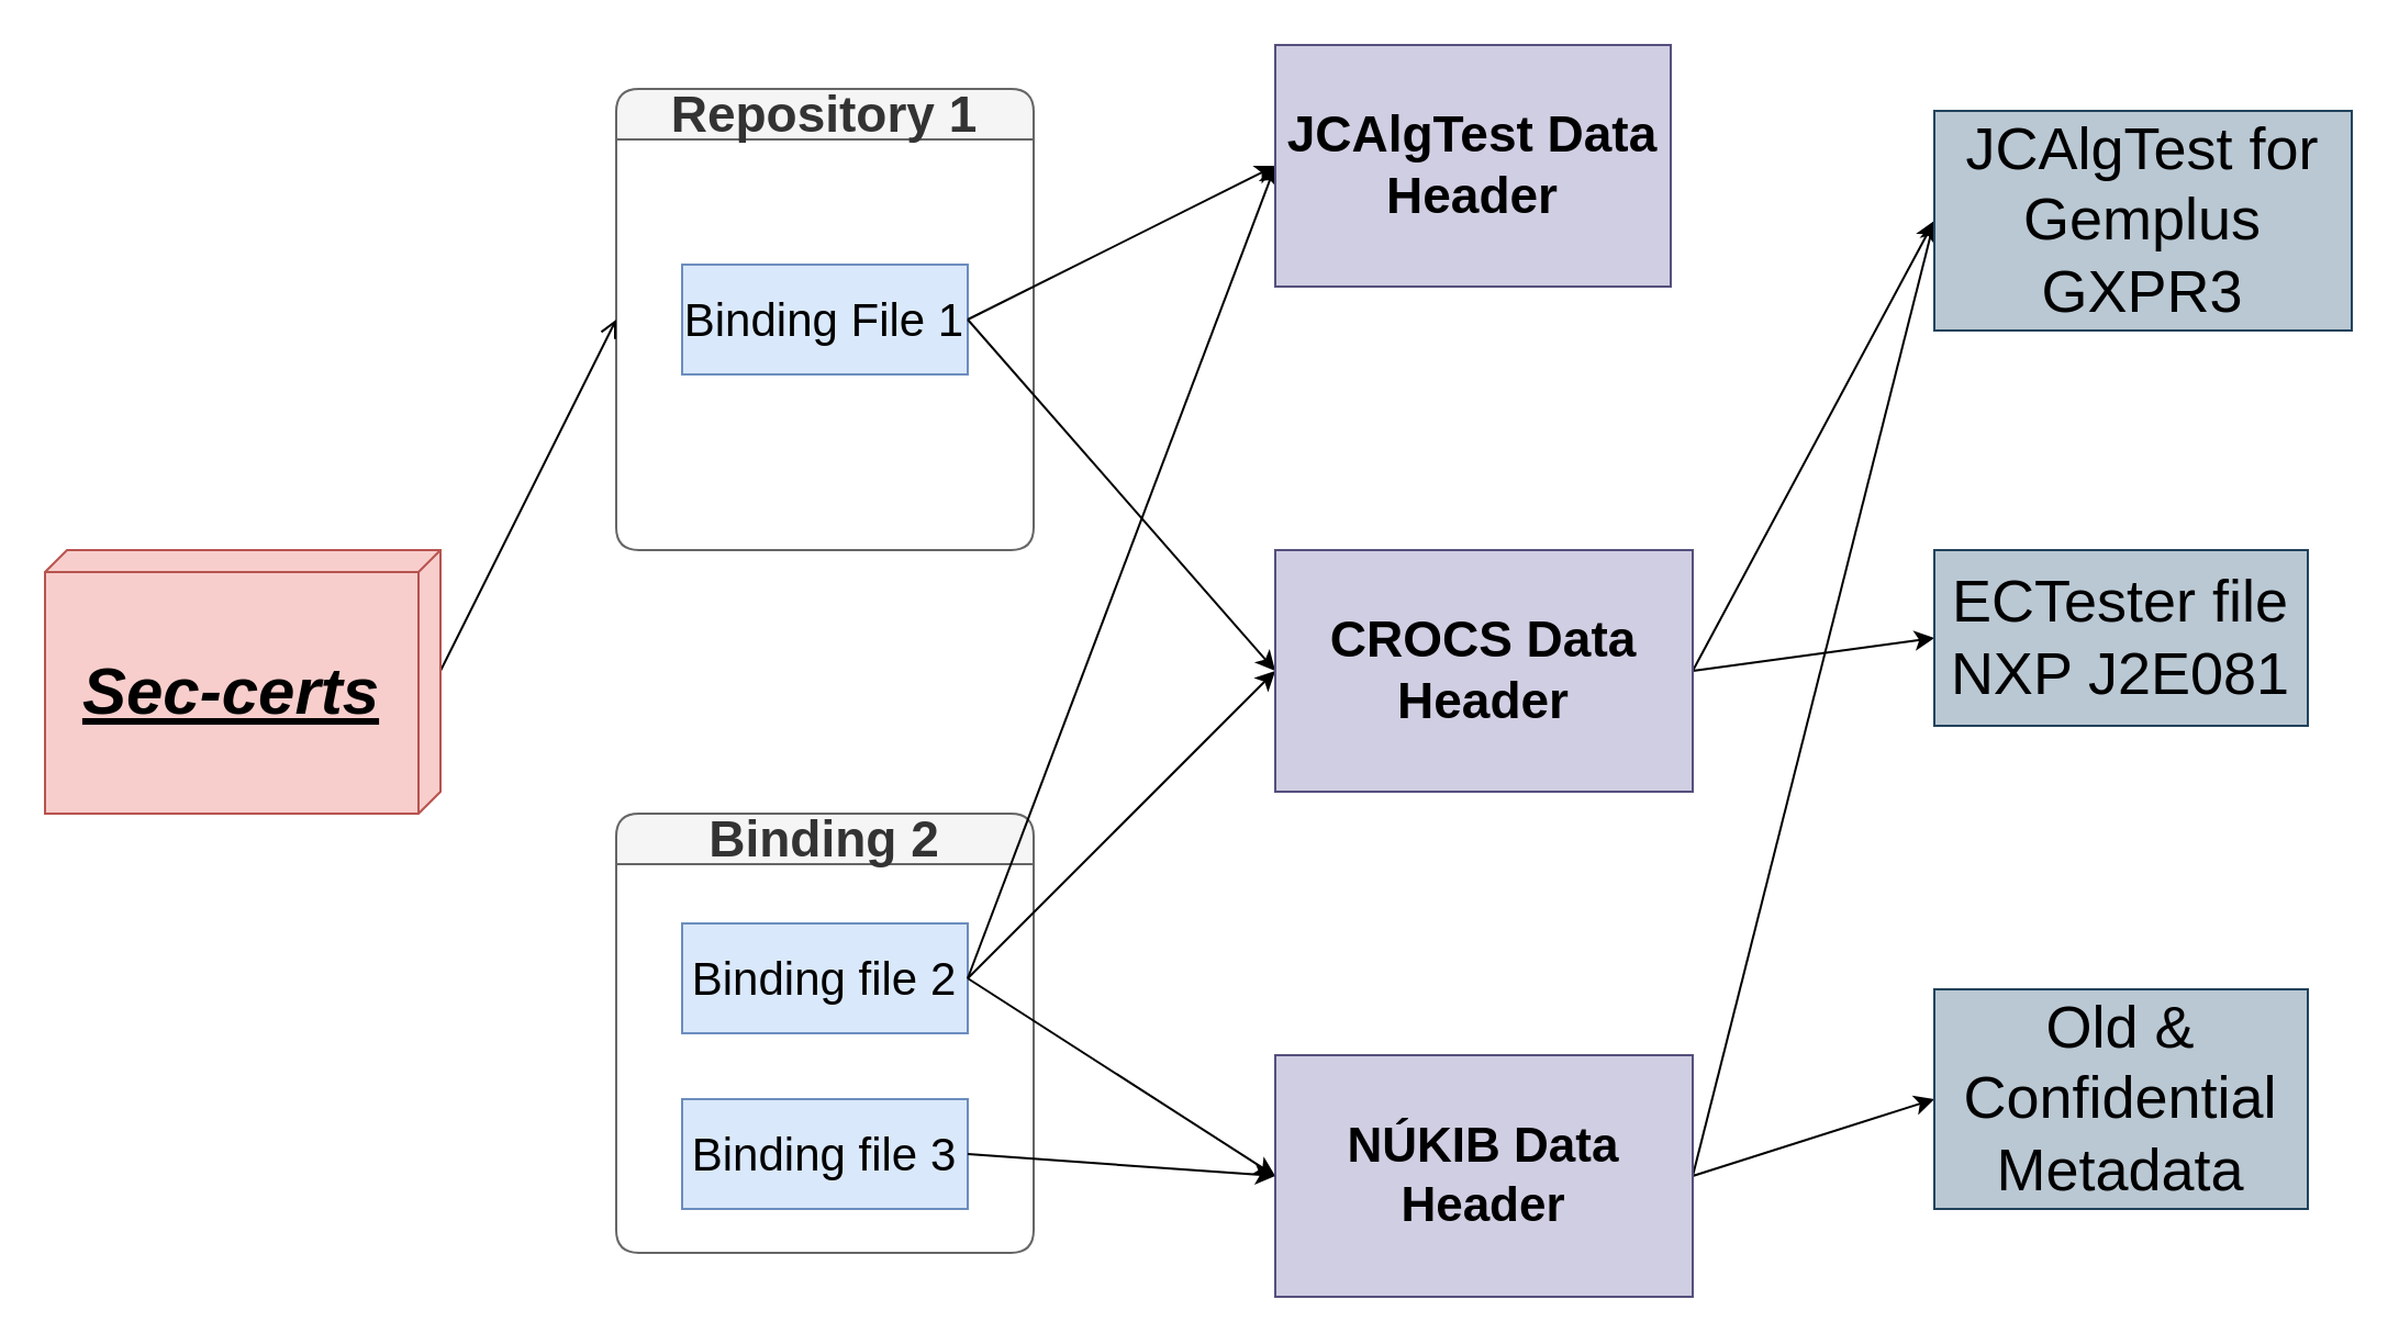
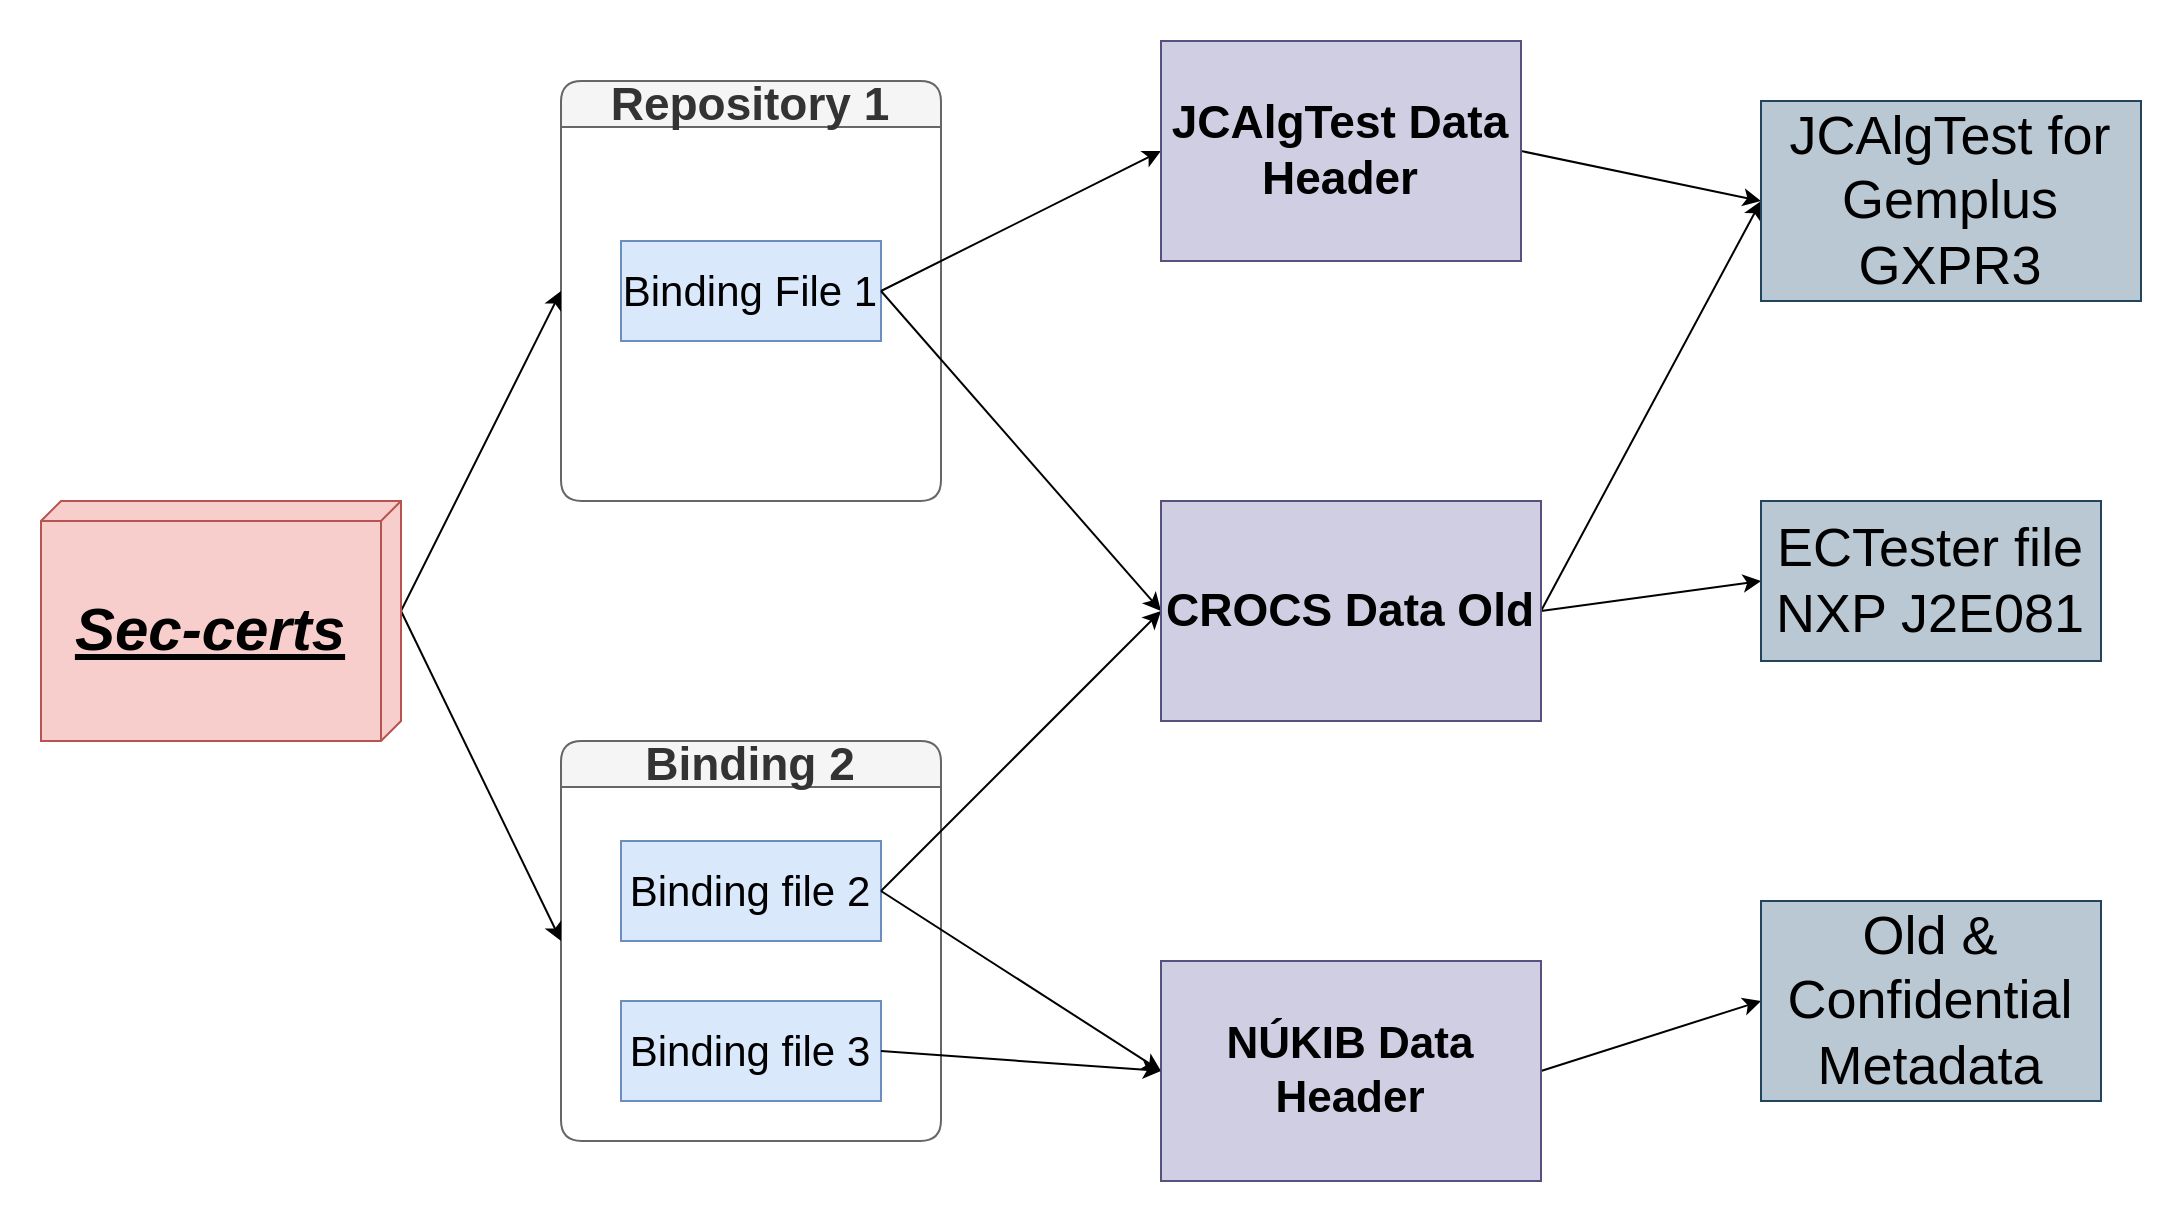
  <mxCell id="0" />
  <mxCell id="1" parent="0" />
  <mxCell id="2" value="Repository 1" style="swimlane;mt=1;whiteSpace=wrap;html=1;startSize=23;fontSize=23;fillColor=#f5f5f5;fontColor=#333333;strokeColor=#666666;glass=0;rounded=1;" parent="1" vertex="1"><mxGeometry x="280" y="40" width="190" height="210" as="geometry" /></mxCell>
  <mxCell id="3" value="Binding File 1" style="html=1;whiteSpace=wrap;fontSize=21;fillColor=#dae8fc;strokeColor=#6c8ebf;" parent="2" vertex="1"><mxGeometry x="30" y="80" width="130" height="50" as="geometry" /></mxCell>
  <mxCell id="4" value="Binding 2" style="swimlane;mt=1;whiteSpace=wrap;html=1;startSize=23;fontSize=23;fillColor=#f5f5f5;fontColor=#333333;strokeColor=#666666;rounded=1;shadow=0;" parent="1" vertex="1"><mxGeometry x="280" y="370" width="190" height="200" as="geometry" /></mxCell>
  <mxCell id="5" value="Binding file 2" style="html=1;whiteSpace=wrap;fontSize=21;fillColor=#dae8fc;strokeColor=#6c8ebf;" parent="4" vertex="1"><mxGeometry x="30" y="50" width="130" height="50" as="geometry" /></mxCell>
  <mxCell id="6" value="Binding file 3" style="html=1;whiteSpace=wrap;fontSize=21;fillColor=#dae8fc;strokeColor=#6c8ebf;" vertex="1" parent="4"><mxGeometry x="30" y="130" width="130" height="50" as="geometry" /></mxCell>
- <mxCell id="7" value="" style="endArrow=open;html=1;rounded=0;exitX=0;exitY=0;exitDx=55;exitDy=0;entryX=0;entryY=0.5;entryDx=0;entryDy=0;exitPerimeter=0;" parent="1" source="22" target="2" edge="1"><mxGeometry width="50" height="50" relative="1" as="geometry"><mxPoint x="120" y="310" as="sourcePoint" /><mxPoint x="410" y="370" as="targetPoint" /></mxGeometry></mxCell>
+ <mxCell id="7" value="" style="endArrow=classic;html=1;rounded=0;exitX=0;exitY=0;exitDx=55;exitDy=0;entryX=0;entryY=0.5;entryDx=0;entryDy=0;exitPerimeter=0;" parent="1" source="22" target="2" edge="1"><mxGeometry width="50" height="50" relative="1" as="geometry"><mxPoint x="120" y="310" as="sourcePoint" /><mxPoint x="410" y="370" as="targetPoint" /></mxGeometry></mxCell>
+ <mxCell id="8" value="" style="endArrow=classic;html=1;rounded=0;entryX=0;entryY=0.5;entryDx=0;entryDy=0;exitX=0;exitY=0;exitDx=55;exitDy=0;exitPerimeter=0;" parent="1" source="22" target="4" edge="1"><mxGeometry width="50" height="50" relative="1" as="geometry"><mxPoint x="120" y="310" as="sourcePoint" /><mxPoint x="320" y="345" as="targetPoint" /></mxGeometry></mxCell>
  <mxCell id="9" value="" style="endArrow=classic;html=1;rounded=0;exitX=1;exitY=0.5;exitDx=0;exitDy=0;entryX=0;entryY=0.5;entryDx=0;entryDy=0;" parent="1" source="3" target="19" edge="1"><mxGeometry width="50" height="50" relative="1" as="geometry"><mxPoint x="429.4" y="82.24" as="sourcePoint" /><mxPoint x="630" y="40" as="targetPoint" /></mxGeometry></mxCell>
  <mxCell id="10" value="" style="endArrow=classic;html=1;rounded=0;entryX=0;entryY=0.5;entryDx=0;entryDy=0;exitX=1;exitY=0.5;exitDx=0;exitDy=0;" parent="1" source="3" target="20" edge="1"><mxGeometry width="50" height="50" relative="1" as="geometry"><mxPoint x="470" y="-30" as="sourcePoint" /><mxPoint x="630" y="310" as="targetPoint" /></mxGeometry></mxCell>
- <mxCell id="11" value="" style="endArrow=classic;html=1;rounded=0;exitX=1;exitY=0.5;exitDx=0;exitDy=0;entryX=0;entryY=0.5;entryDx=0;entryDy=0;" parent="1" source="5" target="19" edge="1"><mxGeometry width="50" height="50" relative="1" as="geometry"><mxPoint x="431.05" y="437.56" as="sourcePoint" /><mxPoint x="630" y="40" as="targetPoint" /></mxGeometry></mxCell>
  <mxCell id="12" value="" style="endArrow=classic;html=1;rounded=0;exitX=1;exitY=0.5;exitDx=0;exitDy=0;entryX=0;entryY=0.5;entryDx=0;entryDy=0;" parent="1" source="5" target="20" edge="1"><mxGeometry width="50" height="50" relative="1" as="geometry"><mxPoint x="429.55" y="439" as="sourcePoint" /><mxPoint x="630" y="310" as="targetPoint" /></mxGeometry></mxCell>
  <mxCell id="13" value="" style="endArrow=classic;html=1;rounded=0;entryX=0;entryY=0.5;entryDx=0;entryDy=0;exitX=1;exitY=0.5;exitDx=0;exitDy=0;" parent="1" source="5" target="21" edge="1"><mxGeometry width="50" height="50" relative="1" as="geometry"><mxPoint x="431.05" y="439" as="sourcePoint" /><mxPoint x="630" y="570" as="targetPoint" /></mxGeometry></mxCell>
+ <mxCell id="14" value="" style="endArrow=classic;html=1;rounded=0;exitX=1;exitY=0.5;exitDx=0;exitDy=0;entryX=0.5;entryY=0;entryDx=0;entryDy=0;" parent="1" source="19" target="23" edge="1"><mxGeometry width="50" height="50" relative="1" as="geometry"><mxPoint x="830" y="40" as="sourcePoint" /><mxPoint x="890" y="100" as="targetPoint" /></mxGeometry></mxCell>
  <mxCell id="15" value="" style="endArrow=classic;html=1;rounded=0;exitX=1;exitY=0.5;exitDx=0;exitDy=0;entryX=0.5;entryY=0;entryDx=0;entryDy=0;" parent="1" source="20" target="23" edge="1"><mxGeometry width="50" height="50" relative="1" as="geometry"><mxPoint x="830" y="310" as="sourcePoint" /><mxPoint x="891" y="119" as="targetPoint" /></mxGeometry></mxCell>
  <mxCell id="16" value="" style="endArrow=classic;html=1;rounded=0;exitX=1;exitY=0.5;exitDx=0;exitDy=0;entryX=0.5;entryY=0;entryDx=0;entryDy=0;" parent="1" source="20" target="24" edge="1"><mxGeometry width="50" height="50" relative="1" as="geometry"><mxPoint x="830" y="310" as="sourcePoint" /><mxPoint x="890" y="330" as="targetPoint" /></mxGeometry></mxCell>
- <mxCell id="17" value="" style="endArrow=classic;html=1;rounded=0;exitX=1;exitY=0.5;exitDx=0;exitDy=0;entryX=0.5;entryY=0;entryDx=0;entryDy=0;" parent="1" source="21" target="23" edge="1"><mxGeometry width="50" height="50" relative="1" as="geometry"><mxPoint x="830" y="570" as="sourcePoint" /><mxPoint x="889.6" y="113.2" as="targetPoint" /></mxGeometry></mxCell>
  <mxCell id="18" value="" style="endArrow=classic;html=1;rounded=0;entryX=0.5;entryY=0;entryDx=0;entryDy=0;exitX=1;exitY=0.5;exitDx=0;exitDy=0;" parent="1" source="21" target="25" edge="1"><mxGeometry width="50" height="50" relative="1" as="geometry"><mxPoint x="830" y="570" as="sourcePoint" /><mxPoint x="890" y="560" as="targetPoint" /></mxGeometry></mxCell>
  <mxCell id="19" value="JCAlgTest Data Header" style="html=1;whiteSpace=wrap;fontSize=23;fontStyle=1;fillColor=#d0cee2;strokeColor=#56517e;" parent="1" vertex="1"><mxGeometry x="580" y="20" width="180" height="110" as="geometry" /></mxCell>
- <mxCell id="20" value="CROCS Data Header" style="html=1;whiteSpace=wrap;fontSize=23;fontStyle=1;fillColor=#d0cee2;strokeColor=#56517e;" parent="1" vertex="1"><mxGeometry x="580" y="250" width="190" height="110" as="geometry" /></mxCell>
+ <mxCell id="20" value="CROCS Data Old" style="html=1;whiteSpace=wrap;fontSize=23;fontStyle=1;fillColor=#d0cee2;strokeColor=#56517e;" parent="1" vertex="1"><mxGeometry x="580" y="250" width="190" height="110" as="geometry" /></mxCell>
  <mxCell id="21" value="NÚKIB Data Header" style="html=1;whiteSpace=wrap;fontSize=22;fontStyle=1;fillColor=#d0cee2;strokeColor=#56517e;" parent="1" vertex="1"><mxGeometry x="580" y="480" width="190" height="110" as="geometry" /></mxCell>
  <mxCell id="22" value="Sec-certs" style="verticalAlign=middle;align=center;spacingTop=8;spacingLeft=2;spacingRight=12;shape=cube;size=10;direction=south;fontStyle=7;html=1;whiteSpace=wrap;fontSize=30;fillColor=#f8cecc;strokeColor=#b85450;" parent="1" vertex="1"><mxGeometry x="20" y="250" width="180" height="120" as="geometry" /></mxCell>
  <mxCell id="23" value="JCAlgTest for Gemplus GXPR3" style="html=1;whiteSpace=wrap;direction=north;flipH=0;flipV=1;fontSize=27;horizontal=1;fontStyle=0;fillColor=#bac8d3;strokeColor=#23445d;" parent="1" vertex="1"><mxGeometry x="880" y="50" width="190" height="100" as="geometry" /></mxCell>
  <mxCell id="24" value="ECTester file NXP J2E081" style="html=1;whiteSpace=wrap;direction=north;flipH=0;flipV=1;fontSize=27;horizontal=1;fontStyle=0;fillColor=#bac8d3;strokeColor=#23445d;" parent="1" vertex="1"><mxGeometry x="880" y="250" width="170" height="80" as="geometry" /></mxCell>
  <mxCell id="25" value="Old &amp;amp; Confidential Metadata" style="html=1;whiteSpace=wrap;direction=north;flipH=0;flipV=1;fontSize=27;horizontal=1;fontStyle=0;fillColor=#bac8d3;strokeColor=#23445d;" parent="1" vertex="1"><mxGeometry x="880" y="450" width="170" height="100" as="geometry" /></mxCell>
  <mxCell id="26" value="" style="endArrow=classic;html=1;rounded=0;entryX=0;entryY=0.5;entryDx=0;entryDy=0;exitX=1;exitY=0.5;exitDx=0;exitDy=0;" edge="1" parent="1" source="6" target="21"><mxGeometry width="50" height="50" relative="1" as="geometry"><mxPoint x="450" y="455" as="sourcePoint" /><mxPoint x="590" y="545" as="targetPoint" /></mxGeometry></mxCell>
